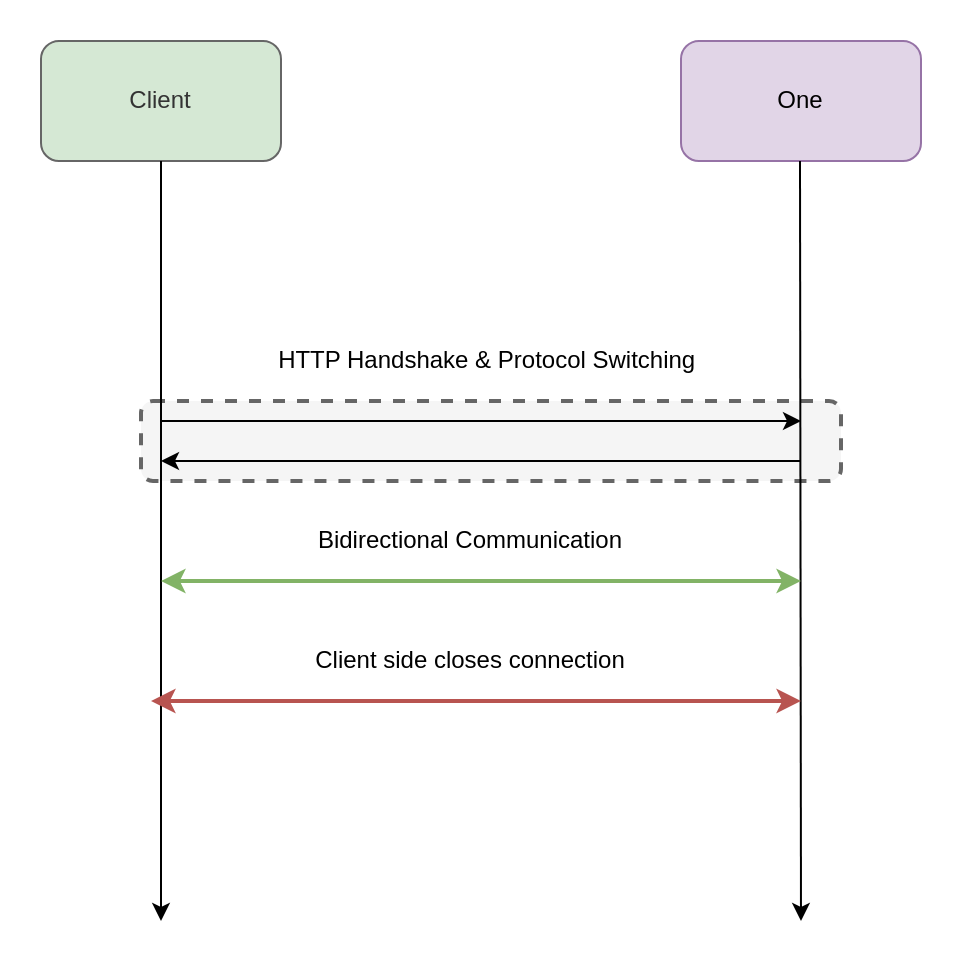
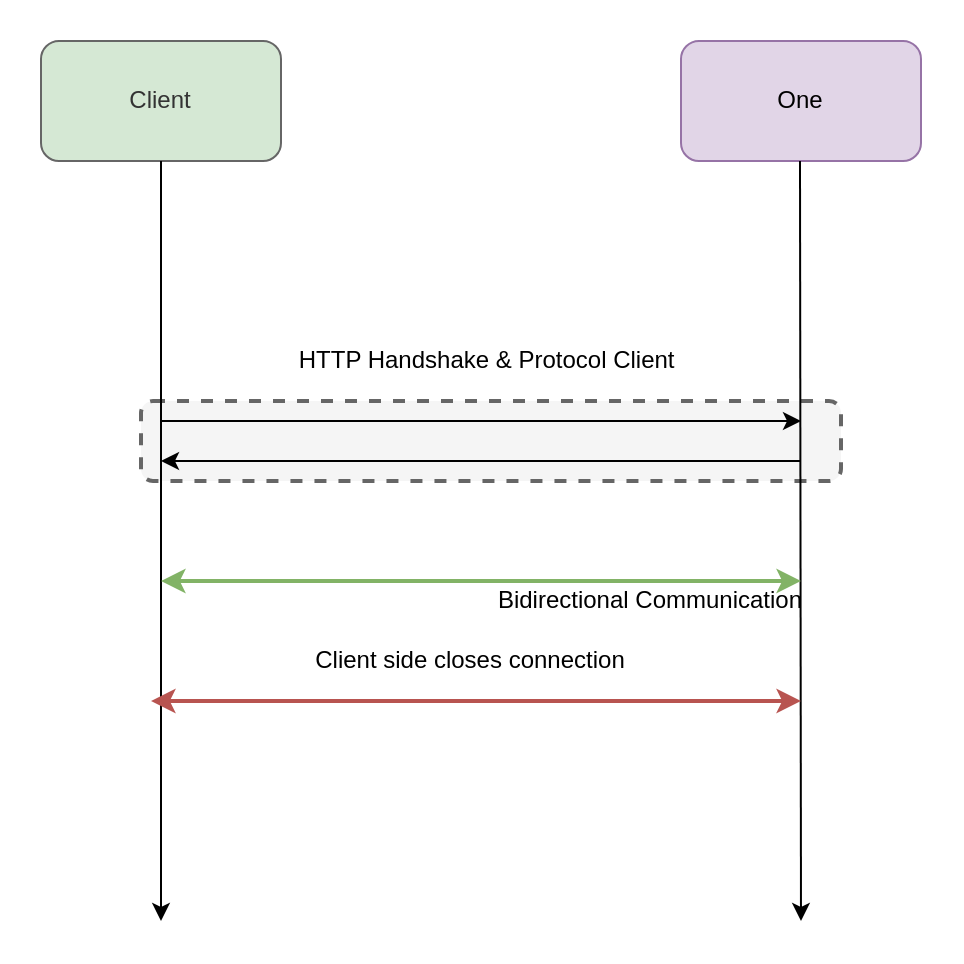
  <mxCell id="0" />
  <mxCell id="1" parent="0" />
  <mxCell id="2" value="" style="rounded=1;whiteSpace=wrap;html=1;dashed=1;strokeWidth=2;fillColor=#f5f5f5;strokeColor=#666666;fontColor=#333333;" vertex="1" parent="1"><mxGeometry x="70" y="200" width="350" height="40" as="geometry" /></mxCell>
  <mxCell id="3" value="Client" style="rounded=1;whiteSpace=wrap;html=1;fillColor=#d5e8d4;strokeColor=#666666;fontColor=#333333;" vertex="1" parent="1"><mxGeometry x="20" y="20" width="120" height="60" as="geometry" /></mxCell>
  <mxCell id="4" value="One" style="rounded=1;whiteSpace=wrap;html=1;fillColor=#e1d5e7;strokeColor=#9673a6;" vertex="1" parent="1"><mxGeometry x="340" y="20" width="120" height="60" as="geometry" /></mxCell>
  <mxCell id="5" value="" style="endArrow=classic;html=1;exitX=0.5;exitY=1;exitDx=0;exitDy=0;" edge="1" parent="1" source="3"><mxGeometry width="50" height="50" relative="1" as="geometry"><mxPoint x="310" y="390" as="sourcePoint" /><mxPoint x="80" y="460" as="targetPoint" /></mxGeometry></mxCell>
  <mxCell id="6" value="" style="endArrow=classic;html=1;exitX=0.5;exitY=1;exitDx=0;exitDy=0;" edge="1" parent="1"><mxGeometry width="50" height="50" relative="1" as="geometry"><mxPoint x="399.5" y="80" as="sourcePoint" /><mxPoint x="400" y="460" as="targetPoint" /></mxGeometry></mxCell>
  <mxCell id="7" value="" style="endArrow=classic;html=1;" edge="1" parent="1"><mxGeometry width="50" height="50" relative="1" as="geometry"><mxPoint x="80" y="210" as="sourcePoint" /><mxPoint x="400" y="210" as="targetPoint" /></mxGeometry></mxCell>
  <mxCell id="8" value="" style="endArrow=classic;html=1;" edge="1" parent="1"><mxGeometry width="50" height="50" relative="1" as="geometry"><mxPoint x="400" y="230" as="sourcePoint" /><mxPoint x="80" y="230" as="targetPoint" /></mxGeometry></mxCell>
- <mxCell id="9" value="HTTP Handshake &amp;amp; Protocol Switching&amp;nbsp;" style="text;html=1;strokeColor=none;fillColor=none;align=center;verticalAlign=middle;whiteSpace=wrap;rounded=0;" vertex="1" parent="1"><mxGeometry x="120" y="170" width="250" height="20" as="geometry" /></mxCell>
+ <mxCell id="9" value="HTTP Handshake &amp;amp; Protocol Client&amp;nbsp;" style="text;html=1;strokeColor=none;fillColor=none;align=center;verticalAlign=middle;whiteSpace=wrap;rounded=0;" vertex="1" parent="1"><mxGeometry x="120" y="170" width="250" height="20" as="geometry" /></mxCell>
  <mxCell id="10" value="" style="endArrow=classic;startArrow=classic;html=1;strokeWidth=2;fillColor=#d5e8d4;strokeColor=#82b366;" edge="1" parent="1"><mxGeometry width="50" height="50" relative="1" as="geometry"><mxPoint x="80" y="290" as="sourcePoint" /><mxPoint x="400" y="290" as="targetPoint" /></mxGeometry></mxCell>
- <mxCell id="11" value="Bidirectional Communication" style="text;html=1;strokeColor=none;fillColor=none;align=center;verticalAlign=middle;whiteSpace=wrap;rounded=0;" vertex="1" parent="1"><mxGeometry x="110" y="260" width="250" height="20" as="geometry" /></mxCell>
+ <mxCell id="11" value="Bidirectional Communication" style="text;html=1;strokeColor=none;fillColor=none;align=center;verticalAlign=middle;whiteSpace=wrap;rounded=0;" vertex="1" parent="1"><mxGeometry x="200" y="290" width="250" height="20" as="geometry" /></mxCell>
  <mxCell id="12" value="" style="endArrow=classic;startArrow=classic;html=1;fillColor=#f8cecc;strokeColor=#b85450;strokeWidth=2;" edge="1" parent="1"><mxGeometry width="50" height="50" relative="1" as="geometry"><mxPoint x="75" y="350" as="sourcePoint" /><mxPoint x="400" y="350" as="targetPoint" /></mxGeometry></mxCell>
  <mxCell id="13" value="Client side closes connection" style="text;html=1;strokeColor=none;fillColor=none;align=center;verticalAlign=middle;whiteSpace=wrap;rounded=0;" vertex="1" parent="1"><mxGeometry x="110" y="320" width="250" height="20" as="geometry" /></mxCell>
